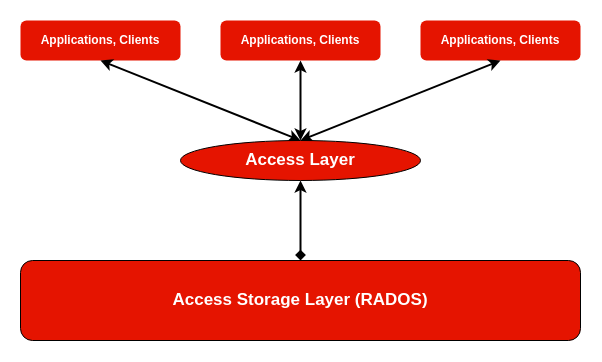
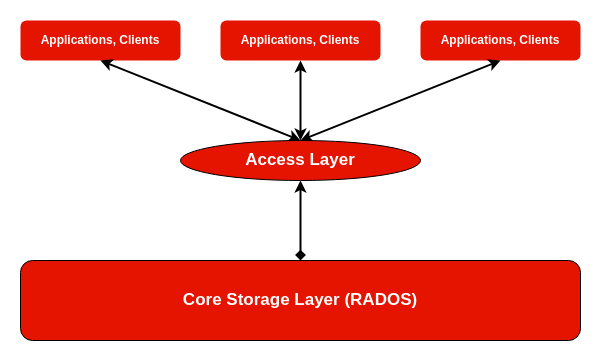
  <mxCell id="0" />
  <mxCell id="1" parent="0" />
- <mxCell id="2" value="Access Storage Layer (RADOS)" style="rounded=1;whiteSpace=wrap;html=1;fillColor=light-dark(#E51400,#160000);fontColor=light-dark(#FFFFFF,#FEFEFE);strokeColor=default;fontStyle=1;fontSize=17;" vertex="1" parent="1"><mxGeometry x="20" y="260" width="560" height="80" as="geometry" /></mxCell>
+ <mxCell id="2" value="Core Storage Layer (RADOS)" style="rounded=1;whiteSpace=wrap;html=1;fillColor=light-dark(#E51400,#160000);fontColor=light-dark(#FFFFFF,#FEFEFE);strokeColor=default;fontStyle=1;fontSize=17;" vertex="1" parent="1"><mxGeometry x="20" y="260" width="560" height="80" as="geometry" /></mxCell>
  <mxCell id="3" value="Applications, Clients" style="rounded=1;whiteSpace=wrap;html=1;fillColor=light-dark(#E51400,#061A93);fontColor=light-dark(#FFFFFF,#FEFEFE);strokeColor=none;fontStyle=1;fontSize=12;" vertex="1" parent="1"><mxGeometry x="20" y="20" width="160" height="40" as="geometry" /></mxCell>
  <mxCell id="4" value="Applications, Clients" style="rounded=1;whiteSpace=wrap;html=1;fillColor=light-dark(#E51400,#061A93);fontColor=light-dark(#FFFFFF,#FEFEFE);strokeColor=none;fontStyle=1;fontSize=12;" vertex="1" parent="1"><mxGeometry x="220" y="20" width="160" height="40" as="geometry" /></mxCell>
  <mxCell id="5" value="Applications, Clients" style="rounded=1;whiteSpace=wrap;html=1;fillColor=light-dark(#E51400,#061A93);fontColor=light-dark(#FFFFFF,#FEFEFE);strokeColor=none;fontStyle=1;fontSize=12;" vertex="1" parent="1"><mxGeometry x="420" y="20" width="160" height="40" as="geometry" /></mxCell>
  <mxCell id="6" value="" style="endArrow=classic;startArrow=classic;html=1;rounded=0;entryX=0.5;entryY=1;entryDx=0;entryDy=0;exitX=0.5;exitY=0;exitDx=0;exitDy=0;strokeWidth=2;strokeColor=light-dark(#000000,#00B129);" edge="1" parent="1" source="10" target="4"><mxGeometry width="50" height="50" relative="1" as="geometry"><mxPoint x="280" y="170" as="sourcePoint" /><mxPoint x="330" y="120" as="targetPoint" /></mxGeometry></mxCell>
  <mxCell id="7" value="" style="endArrow=classic;startArrow=classic;html=1;rounded=0;entryX=0.5;entryY=1;entryDx=0;entryDy=0;exitX=0.5;exitY=0;exitDx=0;exitDy=0;strokeWidth=2;strokeColor=light-dark(#000000,#00B129);" edge="1" parent="1" source="10" target="5"><mxGeometry width="50" height="50" relative="1" as="geometry"><mxPoint x="310" y="150" as="sourcePoint" /><mxPoint x="310" y="70" as="targetPoint" /></mxGeometry></mxCell>
  <mxCell id="8" value="" style="endArrow=classic;startArrow=classic;html=1;rounded=0;entryX=0.5;entryY=1;entryDx=0;entryDy=0;exitX=0.5;exitY=0;exitDx=0;exitDy=0;strokeWidth=2;strokeColor=light-dark(#000000,#00B129);" edge="1" parent="1" source="10" target="3"><mxGeometry width="50" height="50" relative="1" as="geometry"><mxPoint x="310" y="150" as="sourcePoint" /><mxPoint x="310" y="70" as="targetPoint" /></mxGeometry></mxCell>
  <mxCell id="9" value="" style="endArrow=diamond;startArrow=classic;html=1;rounded=0;entryX=0.5;entryY=0;entryDx=0;entryDy=0;exitX=0.5;exitY=1;exitDx=0;exitDy=0;strokeWidth=2;strokeColor=light-dark(#000000,#00B129);" edge="1" parent="1" source="10" target="2"><mxGeometry width="50" height="50" relative="1" as="geometry"><mxPoint x="310" y="150" as="sourcePoint" /><mxPoint x="310" y="70" as="targetPoint" /></mxGeometry></mxCell>
  <mxCell id="10" value="Access Layer" style="ellipse;whiteSpace=wrap;html=1;fillColor=light-dark(#E51400,#1FC687);fontColor=light-dark(#FFFFFF,#FEFEFE);strokeColor=default;fontStyle=1;fontSize=17;" vertex="1" parent="1"><mxGeometry x="180" y="140" width="240" height="40" as="geometry" /></mxCell>
